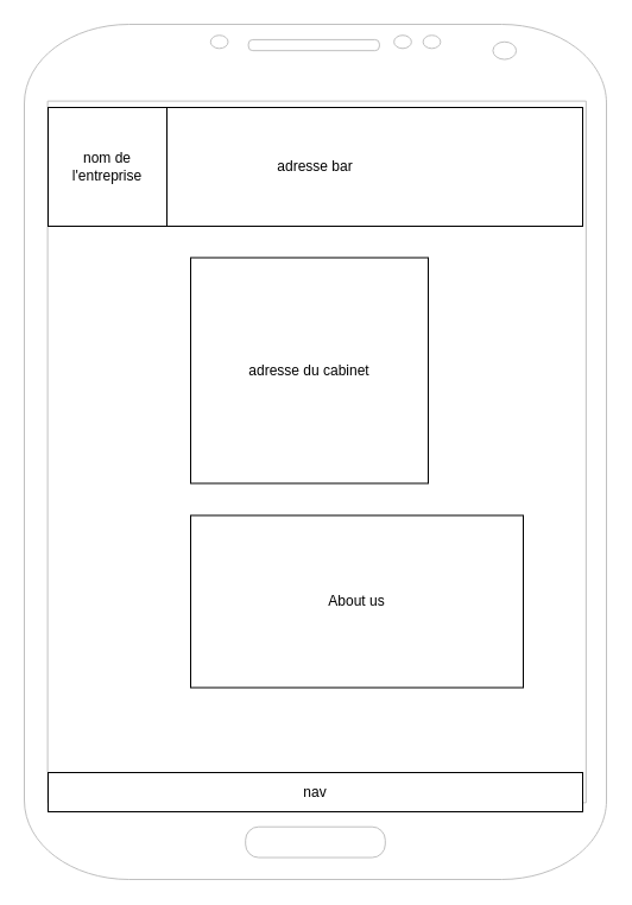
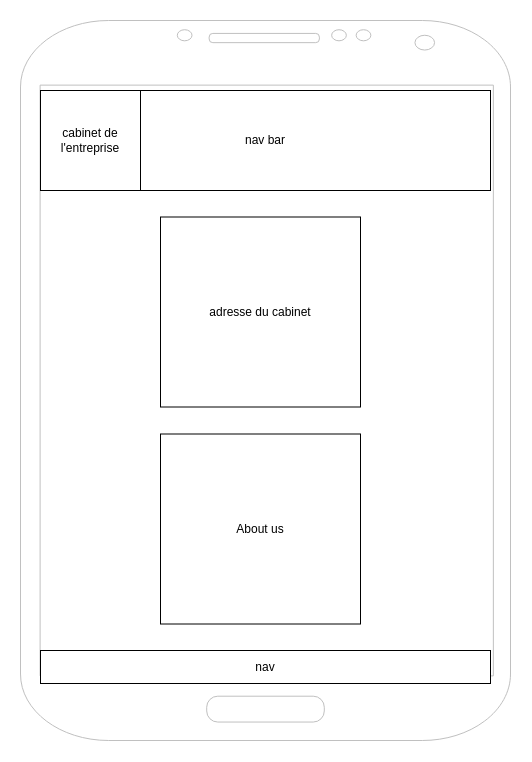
  <mxCell id="0" />
  <mxCell id="1" parent="0" />
  <mxCell id="2" value="" style="verticalLabelPosition=bottom;verticalAlign=top;html=1;shadow=0;dashed=0;strokeWidth=1;shape=mxgraph.android.phone2;fillColor=#ffffff;strokeColor=#c0c0c0;" vertex="1" parent="1"><mxGeometry x="20" width="490" height="720" as="geometry" y="20" /></mxCell>
- <mxCell id="3" value="adresse bar" style="rounded=0;whiteSpace=wrap;html=1;" vertex="1" parent="1"><mxGeometry x="40" y="90" width="450" height="100" as="geometry" /></mxCell>
- <mxCell id="4" value="nom de l'entreprise&lt;br&gt;" style="whiteSpace=wrap;html=1;aspect=fixed;" vertex="1" parent="1"><mxGeometry x="40" y="90" width="100" height="100" as="geometry" /></mxCell>
+ <mxCell id="3" value="nav bar" style="rounded=0;whiteSpace=wrap;html=1;" vertex="1" parent="1"><mxGeometry x="40" y="90" width="450" height="100" as="geometry" /></mxCell>
+ <mxCell id="4" value="cabinet de l'entreprise&lt;br&gt;" style="whiteSpace=wrap;html=1;aspect=fixed;" vertex="1" parent="1"><mxGeometry x="40" y="90" width="100" height="100" as="geometry" /></mxCell>
  <mxCell id="5" value="adresse du cabinet&lt;br&gt;" style="rounded=0;whiteSpace=wrap;html=1;" vertex="1" parent="1"><mxGeometry x="160" y="216.5" width="200" height="190" as="geometry" /></mxCell>
  <mxCell id="6" value="nav" style="rounded=0;whiteSpace=wrap;html=1;" vertex="1" parent="1"><mxGeometry x="40" y="650" width="450" height="33" as="geometry" /></mxCell>
- <mxCell id="7" value="About us" style="rounded=0;whiteSpace=wrap;html=1;" vertex="1" parent="1"><mxGeometry x="160" y="433.5" width="280" height="145" as="geometry" /></mxCell>
+ <mxCell id="7" value="About us" style="rounded=0;whiteSpace=wrap;html=1;" vertex="1" parent="1"><mxGeometry x="160" y="433.5" width="200" height="190" as="geometry" /></mxCell>
